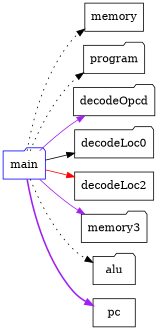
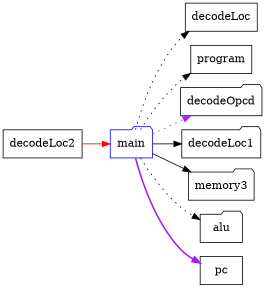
  digraph {
    rankdir=LR
    node [shape=folder]
    edge [color=black style=dotted]
    main [color=blue]
-   memory [shape=box]
-   program
+   memory [shape=box label=decodeLoc]
+   program [shape=box]
    decodeOpcd
-   decodeLoc1 [label=decodeLoc0]
+   decodeLoc1
    decodeLoc2 [shape=box]
    n7 [label=memory3]
    alu
    pc [shape=box]
    main -> memory
    main -> program
-   main -> decodeOpcd [color=purple style=solid]
+   main -> decodeOpcd [color=purple]
    main -> decodeLoc1 [style=solid]
-   main -> decodeLoc2 [color=red style=solid]
-   main -> n7 [color=purple style=solid]
+   decodeLoc2 -> main [color=red style=solid]
+   main -> n7 [style=solid]
    main -> alu
    main -> pc [color=purple style=bold]
  }
